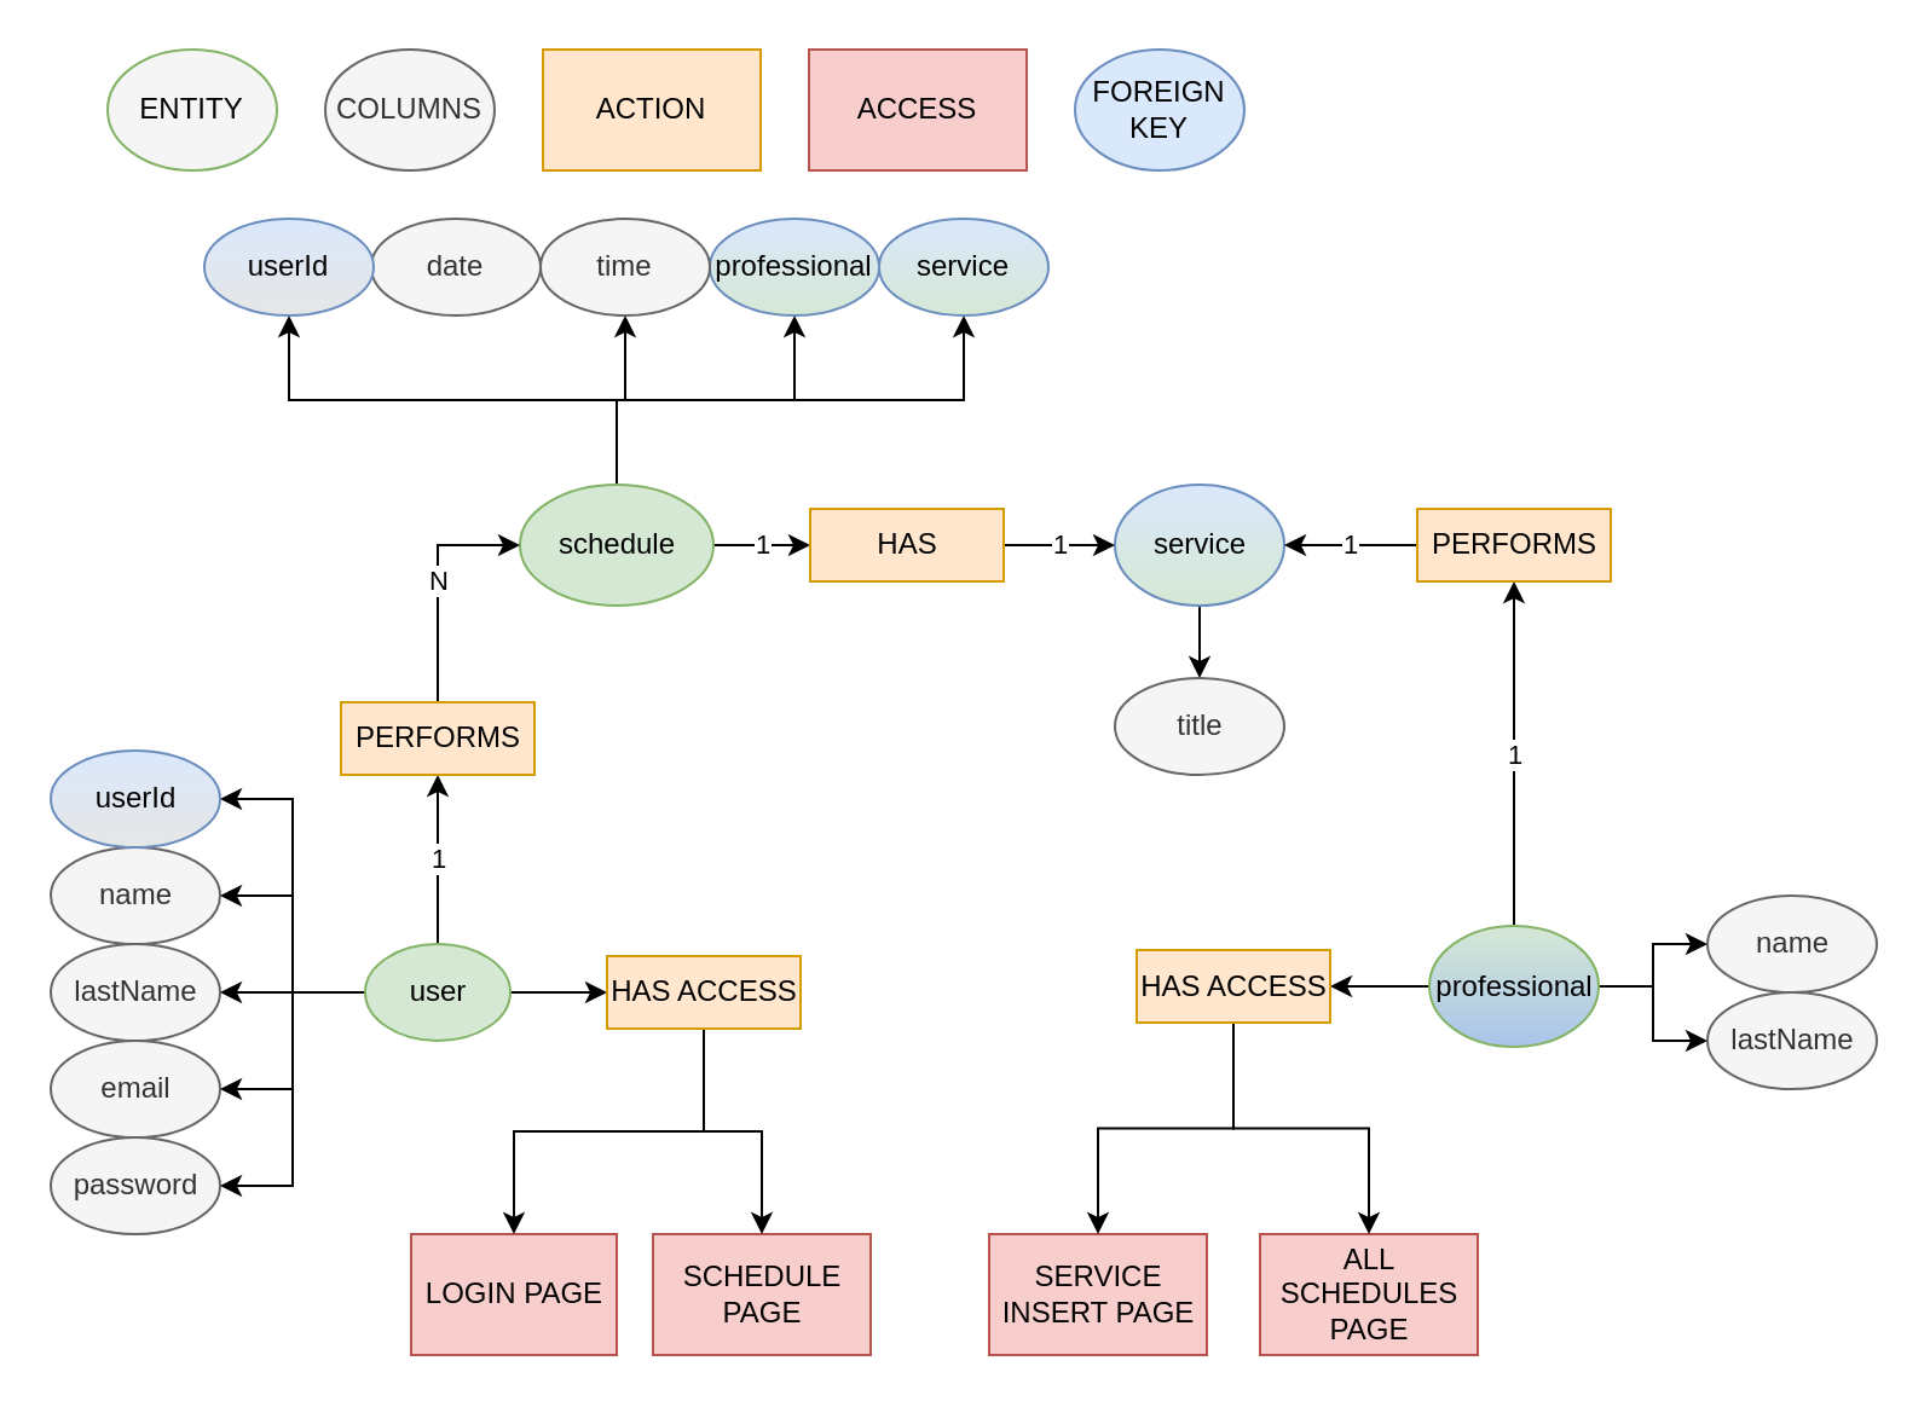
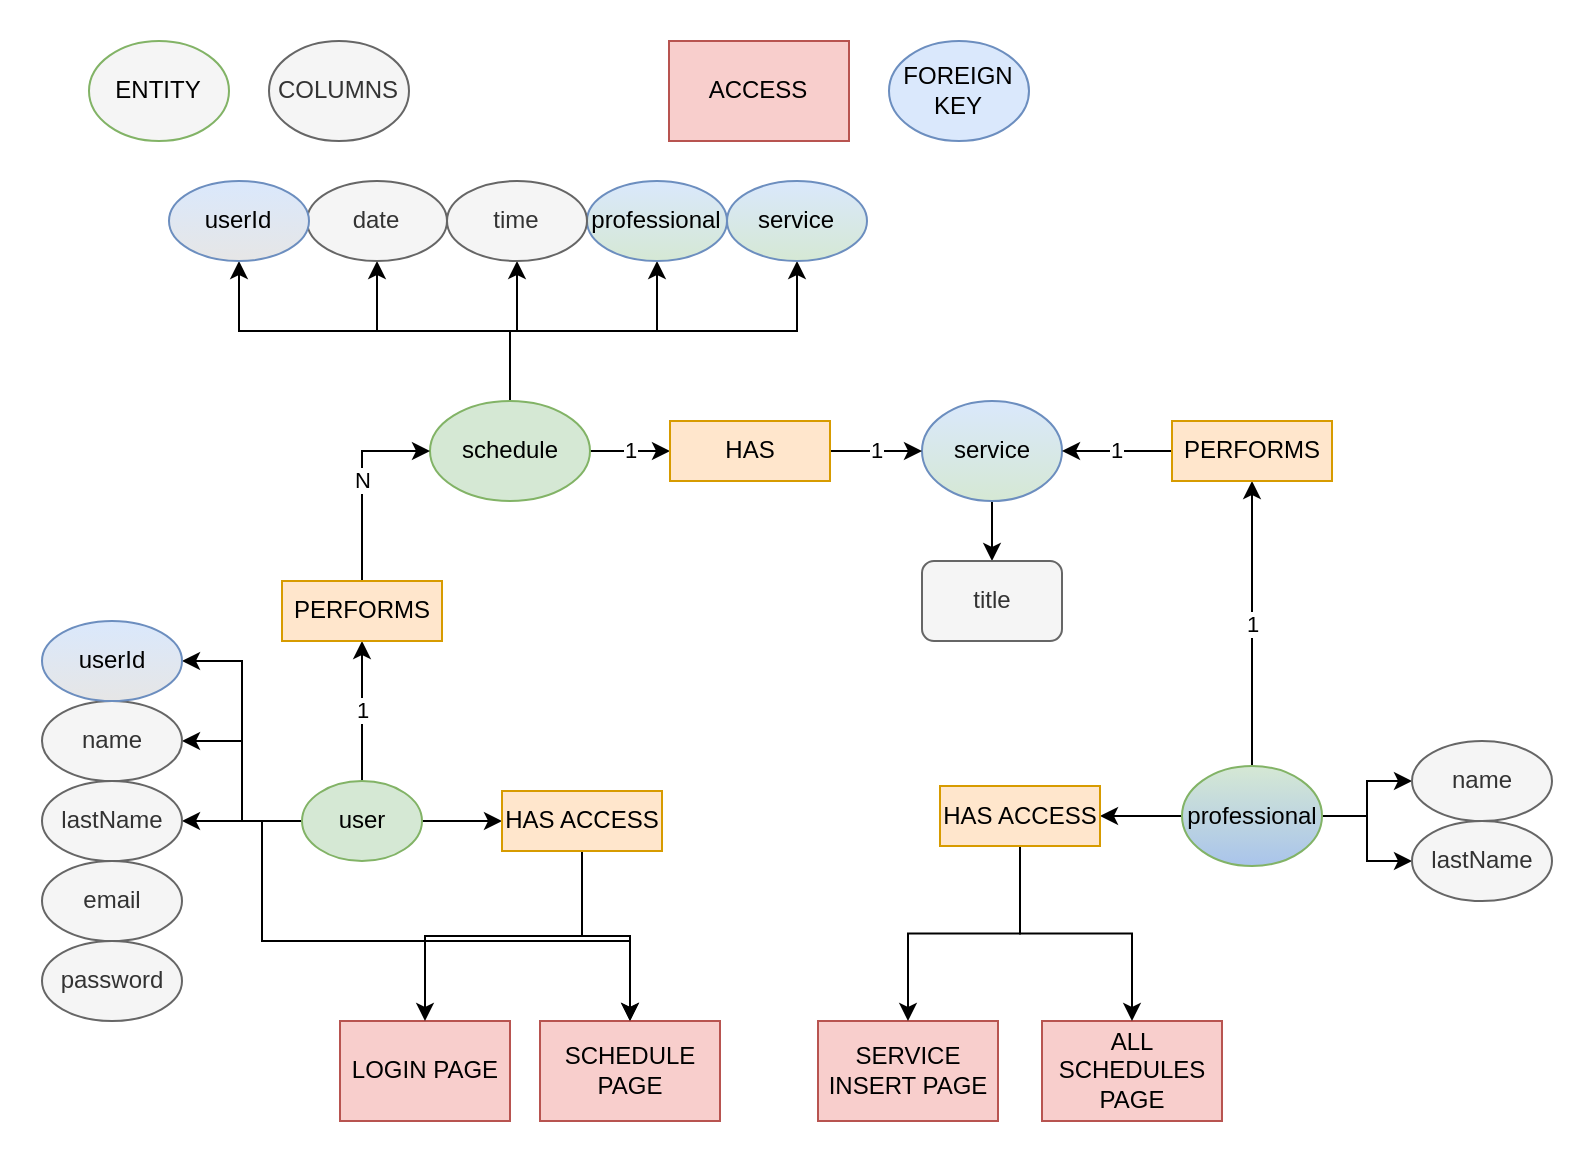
  <mxCell id="0" />
  <mxCell id="1" parent="0" />
  <mxCell id="2" value="1" style="edgeStyle=orthogonalEdgeStyle;rounded=0;orthogonalLoop=1;jettySize=auto;html=1;exitX=0.5;exitY=0;exitDx=0;exitDy=0;entryX=0.5;entryY=1;entryDx=0;entryDy=0;" edge="1" parent="1" source="9" target="18"><mxGeometry relative="1" as="geometry" /></mxCell>
  <mxCell id="3" style="edgeStyle=orthogonalEdgeStyle;rounded=0;orthogonalLoop=1;jettySize=auto;html=1;exitX=0;exitY=0.5;exitDx=0;exitDy=0;entryX=1;entryY=0.5;entryDx=0;entryDy=0;" edge="1" parent="1" source="9" target="19"><mxGeometry relative="1" as="geometry" /></mxCell>
  <mxCell id="4" style="edgeStyle=orthogonalEdgeStyle;rounded=0;orthogonalLoop=1;jettySize=auto;html=1;exitX=0;exitY=0.5;exitDx=0;exitDy=0;entryX=1;entryY=0.5;entryDx=0;entryDy=0;" edge="1" parent="1" source="9" target="20"><mxGeometry relative="1" as="geometry" /></mxCell>
- <mxCell id="5" style="edgeStyle=orthogonalEdgeStyle;rounded=0;orthogonalLoop=1;jettySize=auto;html=1;exitX=0;exitY=0.5;exitDx=0;exitDy=0;entryX=1;entryY=0.5;entryDx=0;entryDy=0;" edge="1" parent="1" source="9" target="21"><mxGeometry relative="1" as="geometry" /></mxCell>
- <mxCell id="6" style="edgeStyle=orthogonalEdgeStyle;rounded=0;orthogonalLoop=1;jettySize=auto;html=1;exitX=0;exitY=0.5;exitDx=0;exitDy=0;entryX=1;entryY=0.5;entryDx=0;entryDy=0;" edge="1" parent="1" source="9" target="22"><mxGeometry relative="1" as="geometry" /></mxCell>
+ <mxCell id="5" style="edgeStyle=orthogonalEdgeStyle;rounded=0;orthogonalLoop=1;jettySize=auto;html=1;exitX=0;exitY=0.5;exitDx=0;exitDy=0;" edge="1" parent="1" source="9" target="45"><mxGeometry relative="1" as="geometry" /></mxCell>
  <mxCell id="7" style="edgeStyle=orthogonalEdgeStyle;rounded=0;orthogonalLoop=1;jettySize=auto;html=1;exitX=1;exitY=0.5;exitDx=0;exitDy=0;entryX=0;entryY=0.5;entryDx=0;entryDy=0;" edge="1" parent="1" source="9" target="50"><mxGeometry relative="1" as="geometry" /></mxCell>
  <mxCell id="8" style="edgeStyle=orthogonalEdgeStyle;rounded=0;orthogonalLoop=1;jettySize=auto;html=1;exitX=0;exitY=0.5;exitDx=0;exitDy=0;entryX=1;entryY=0.5;entryDx=0;entryDy=0;" edge="1" parent="1" source="9" target="55"><mxGeometry relative="1" as="geometry" /></mxCell>
  <mxCell id="9" value="user" style="ellipse;whiteSpace=wrap;html=1;fillColor=#d5e8d4;strokeColor=#82b366;" vertex="1" parent="1"><mxGeometry x="150.5" y="390" width="60" height="40" as="geometry" /></mxCell>
+ <mxCell id="10" style="edgeStyle=orthogonalEdgeStyle;rounded=0;orthogonalLoop=1;jettySize=auto;html=1;exitX=0.5;exitY=0;exitDx=0;exitDy=0;entryX=0.5;entryY=1;entryDx=0;entryDy=0;" edge="1" parent="1" source="16" target="23"><mxGeometry relative="1" as="geometry" /></mxCell>
  <mxCell id="11" style="edgeStyle=orthogonalEdgeStyle;rounded=0;orthogonalLoop=1;jettySize=auto;html=1;exitX=0.5;exitY=0;exitDx=0;exitDy=0;entryX=0.5;entryY=1;entryDx=0;entryDy=0;" edge="1" parent="1" source="16" target="26"><mxGeometry relative="1" as="geometry" /></mxCell>
  <mxCell id="12" style="edgeStyle=orthogonalEdgeStyle;rounded=0;orthogonalLoop=1;jettySize=auto;html=1;exitX=0.5;exitY=0;exitDx=0;exitDy=0;entryX=0.5;entryY=1;entryDx=0;entryDy=0;" edge="1" parent="1" source="16" target="40"><mxGeometry relative="1" as="geometry" /></mxCell>
  <mxCell id="13" value="1" style="edgeStyle=orthogonalEdgeStyle;rounded=0;orthogonalLoop=1;jettySize=auto;html=1;exitX=1;exitY=0.5;exitDx=0;exitDy=0;entryX=0;entryY=0.5;entryDx=0;entryDy=0;" edge="1" parent="1" source="16" target="42"><mxGeometry relative="1" as="geometry" /></mxCell>
  <mxCell id="14" style="edgeStyle=orthogonalEdgeStyle;rounded=0;orthogonalLoop=1;jettySize=auto;html=1;exitX=0.5;exitY=0;exitDx=0;exitDy=0;entryX=0.5;entryY=1;entryDx=0;entryDy=0;" edge="1" parent="1" source="16" target="54"><mxGeometry relative="1" as="geometry" /></mxCell>
  <mxCell id="15" style="edgeStyle=orthogonalEdgeStyle;rounded=0;orthogonalLoop=1;jettySize=auto;html=1;exitX=0.5;exitY=0;exitDx=0;exitDy=0;entryX=0.5;entryY=1;entryDx=0;entryDy=0;" edge="1" parent="1" source="16" target="57"><mxGeometry relative="1" as="geometry" /></mxCell>
  <mxCell id="16" value="schedule" style="ellipse;whiteSpace=wrap;html=1;fillColor=#d5e8d4;strokeColor=#82b366;" vertex="1" parent="1"><mxGeometry x="214.5" y="200" width="80" height="50" as="geometry" /></mxCell>
  <mxCell id="17" value="N" style="edgeStyle=orthogonalEdgeStyle;rounded=0;orthogonalLoop=1;jettySize=auto;html=1;exitX=0.5;exitY=0;exitDx=0;exitDy=0;entryX=0;entryY=0.5;entryDx=0;entryDy=0;" edge="1" parent="1" source="18" target="16"><mxGeometry relative="1" as="geometry" /></mxCell>
  <mxCell id="18" value="PERFORMS" style="rounded=0;whiteSpace=wrap;html=1;fillColor=#ffe6cc;strokeColor=#d79b00;" vertex="1" parent="1"><mxGeometry x="140.5" y="290" width="80" height="30" as="geometry" /></mxCell>
  <mxCell id="19" value="name" style="ellipse;whiteSpace=wrap;html=1;fillColor=#f5f5f5;fontColor=#333333;strokeColor=#666666;" vertex="1" parent="1"><mxGeometry x="20.5" y="350" width="70" height="40" as="geometry" /></mxCell>
  <mxCell id="20" value="lastName" style="ellipse;whiteSpace=wrap;html=1;fillColor=#f5f5f5;fontColor=#333333;strokeColor=#666666;" vertex="1" parent="1"><mxGeometry x="20.5" y="390" width="70" height="40" as="geometry" /></mxCell>
  <mxCell id="21" value="email" style="ellipse;whiteSpace=wrap;html=1;fillColor=#f5f5f5;fontColor=#333333;strokeColor=#666666;" vertex="1" parent="1"><mxGeometry x="20.5" y="430" width="70" height="40" as="geometry" /></mxCell>
  <mxCell id="22" value="password" style="ellipse;whiteSpace=wrap;html=1;fillColor=#f5f5f5;fontColor=#333333;strokeColor=#666666;" vertex="1" parent="1"><mxGeometry x="20.5" y="470" width="70" height="40" as="geometry" /></mxCell>
  <mxCell id="23" value="date" style="ellipse;whiteSpace=wrap;html=1;fillColor=#f5f5f5;fontColor=#333333;strokeColor=#666666;" vertex="1" parent="1"><mxGeometry x="153" y="90" width="70" height="40" as="geometry" /></mxCell>
  <mxCell id="24" style="edgeStyle=orthogonalEdgeStyle;rounded=0;orthogonalLoop=1;jettySize=auto;html=1;exitX=0.5;exitY=1;exitDx=0;exitDy=0;entryX=0.5;entryY=0;entryDx=0;entryDy=0;" edge="1" parent="1" source="25" target="37"><mxGeometry relative="1" as="geometry" /></mxCell>
  <mxCell id="25" value="service" style="ellipse;whiteSpace=wrap;html=1;fillColor=#dae8fc;strokeColor=#6c8ebf;gradientColor=#D5E8D4;" vertex="1" parent="1"><mxGeometry x="460.5" y="200" width="70" height="50" as="geometry" /></mxCell>
  <mxCell id="26" value="professional" style="ellipse;whiteSpace=wrap;html=1;fillColor=#dae8fc;strokeColor=#6c8ebf;gradientColor=#D5E8D4;" vertex="1" parent="1"><mxGeometry x="293" y="90" width="70" height="40" as="geometry" /></mxCell>
  <mxCell id="27" value="1" style="edgeStyle=orthogonalEdgeStyle;rounded=0;orthogonalLoop=1;jettySize=auto;html=1;exitX=0.5;exitY=0;exitDx=0;exitDy=0;entryX=0.5;entryY=1;entryDx=0;entryDy=0;" edge="1" parent="1" source="31" target="39"><mxGeometry relative="1" as="geometry" /></mxCell>
  <mxCell id="28" style="edgeStyle=orthogonalEdgeStyle;rounded=0;orthogonalLoop=1;jettySize=auto;html=1;exitX=1;exitY=0.5;exitDx=0;exitDy=0;" edge="1" parent="1" source="31" target="35"><mxGeometry relative="1" as="geometry" /></mxCell>
  <mxCell id="29" style="edgeStyle=orthogonalEdgeStyle;rounded=0;orthogonalLoop=1;jettySize=auto;html=1;exitX=1;exitY=0.5;exitDx=0;exitDy=0;" edge="1" parent="1" source="31" target="36"><mxGeometry relative="1" as="geometry" /></mxCell>
  <mxCell id="30" style="edgeStyle=orthogonalEdgeStyle;rounded=0;orthogonalLoop=1;jettySize=auto;html=1;exitX=0;exitY=0.5;exitDx=0;exitDy=0;" edge="1" parent="1" source="31" target="53"><mxGeometry relative="1" as="geometry" /></mxCell>
  <mxCell id="31" value="professional" style="ellipse;whiteSpace=wrap;html=1;fillColor=#d5e8d4;strokeColor=#82b366;gradientColor=#A9C4EB;" vertex="1" parent="1"><mxGeometry x="590.5" y="382.5" width="70" height="50" as="geometry" /></mxCell>
  <mxCell id="32" value="ENTITY" style="ellipse;whiteSpace=wrap;html=1;fillColor=#f5f5f5;strokeColor=#82b366;" vertex="1" parent="1"><mxGeometry x="44" y="20" width="70" height="50" as="geometry" /></mxCell>
  <mxCell id="33" value="COLUMNS" style="ellipse;whiteSpace=wrap;html=1;fillColor=#f5f5f5;fontColor=#333333;strokeColor=#666666;" vertex="1" parent="1"><mxGeometry x="134" y="20" width="70" height="50" as="geometry" /></mxCell>
- <mxCell id="34" value="ACTION" style="rounded=0;whiteSpace=wrap;html=1;fillColor=#ffe6cc;strokeColor=#d79b00;" vertex="1" parent="1"><mxGeometry x="224" y="20" width="90" height="50" as="geometry" /></mxCell>
  <mxCell id="35" value="name" style="ellipse;whiteSpace=wrap;html=1;fillColor=#f5f5f5;fontColor=#333333;strokeColor=#666666;" vertex="1" parent="1"><mxGeometry x="705.5" y="370" width="70" height="40" as="geometry" /></mxCell>
  <mxCell id="36" value="lastName" style="ellipse;whiteSpace=wrap;html=1;fillColor=#f5f5f5;fontColor=#333333;strokeColor=#666666;" vertex="1" parent="1"><mxGeometry x="705.5" y="410" width="70" height="40" as="geometry" /></mxCell>
- <mxCell id="37" value="title" style="ellipse;whiteSpace=wrap;html=1;fillColor=#f5f5f5;fontColor=#333333;strokeColor=#666666;" vertex="1" parent="1"><mxGeometry x="460.5" y="280" width="70" height="40" as="geometry" /></mxCell>
+ <mxCell id="37" value="title" style="whiteSpace=wrap;html=1;fillColor=#f5f5f5;fontColor=#333333;strokeColor=#666666;rounded=1;" vertex="1" parent="1"><mxGeometry x="460.5" y="280" width="70" height="40" as="geometry" /></mxCell>
  <mxCell id="38" value="1" style="edgeStyle=orthogonalEdgeStyle;rounded=0;orthogonalLoop=1;jettySize=auto;html=1;exitX=0;exitY=0.5;exitDx=0;exitDy=0;entryX=1;entryY=0.5;entryDx=0;entryDy=0;" edge="1" parent="1" source="39" target="25"><mxGeometry relative="1" as="geometry" /></mxCell>
  <mxCell id="39" value="PERFORMS" style="rounded=0;whiteSpace=wrap;html=1;fillColor=#ffe6cc;strokeColor=#d79b00;" vertex="1" parent="1"><mxGeometry x="585.5" y="210" width="80" height="30" as="geometry" /></mxCell>
  <mxCell id="40" value="time" style="ellipse;whiteSpace=wrap;html=1;fillColor=#f5f5f5;fontColor=#333333;strokeColor=#666666;" vertex="1" parent="1"><mxGeometry x="223" y="90" width="70" height="40" as="geometry" /></mxCell>
  <mxCell id="41" value="1" style="edgeStyle=orthogonalEdgeStyle;rounded=0;orthogonalLoop=1;jettySize=auto;html=1;exitX=1;exitY=0.5;exitDx=0;exitDy=0;entryX=0;entryY=0.5;entryDx=0;entryDy=0;" edge="1" parent="1" source="42" target="25"><mxGeometry relative="1" as="geometry" /></mxCell>
  <mxCell id="42" value="HAS" style="rounded=0;whiteSpace=wrap;html=1;fillColor=#ffe6cc;strokeColor=#d79b00;" vertex="1" parent="1"><mxGeometry x="334.5" y="210" width="80" height="30" as="geometry" /></mxCell>
  <mxCell id="43" value="ACCESS" style="rounded=0;whiteSpace=wrap;html=1;fillColor=#f8cecc;strokeColor=#b85450;" vertex="1" parent="1"><mxGeometry x="334" y="20" width="90" height="50" as="geometry" /></mxCell>
  <mxCell id="44" value="LOGIN PAGE" style="rounded=0;whiteSpace=wrap;html=1;fillColor=#f8cecc;strokeColor=#b85450;" vertex="1" parent="1"><mxGeometry x="169.5" y="510" width="85" height="50" as="geometry" /></mxCell>
  <mxCell id="45" value="SCHEDULE PAGE" style="rounded=0;whiteSpace=wrap;html=1;fillColor=#f8cecc;strokeColor=#b85450;" vertex="1" parent="1"><mxGeometry x="269.5" y="510" width="90" height="50" as="geometry" /></mxCell>
  <mxCell id="46" value="SERVICE INSERT PAGE" style="rounded=0;whiteSpace=wrap;html=1;fillColor=#f8cecc;strokeColor=#b85450;" vertex="1" parent="1"><mxGeometry x="408.5" y="510" width="90" height="50" as="geometry" /></mxCell>
  <mxCell id="47" value="ALL SCHEDULES PAGE" style="rounded=0;whiteSpace=wrap;html=1;fillColor=#f8cecc;strokeColor=#b85450;" vertex="1" parent="1"><mxGeometry x="520.5" y="510" width="90" height="50" as="geometry" /></mxCell>
  <mxCell id="48" style="edgeStyle=orthogonalEdgeStyle;rounded=0;orthogonalLoop=1;jettySize=auto;html=1;exitX=0.5;exitY=1;exitDx=0;exitDy=0;entryX=0.5;entryY=0;entryDx=0;entryDy=0;" edge="1" parent="1" source="50" target="44"><mxGeometry relative="1" as="geometry" /></mxCell>
  <mxCell id="49" style="edgeStyle=orthogonalEdgeStyle;rounded=0;orthogonalLoop=1;jettySize=auto;html=1;exitX=0.5;exitY=1;exitDx=0;exitDy=0;entryX=0.5;entryY=0;entryDx=0;entryDy=0;" edge="1" parent="1" source="50" target="45"><mxGeometry relative="1" as="geometry" /></mxCell>
  <mxCell id="50" value="HAS ACCESS" style="rounded=0;whiteSpace=wrap;html=1;fillColor=#ffe6cc;strokeColor=#d79b00;" vertex="1" parent="1"><mxGeometry x="250.5" y="395" width="80" height="30" as="geometry" /></mxCell>
  <mxCell id="51" style="edgeStyle=orthogonalEdgeStyle;rounded=0;orthogonalLoop=1;jettySize=auto;html=1;exitX=0.5;exitY=1;exitDx=0;exitDy=0;entryX=0.5;entryY=0;entryDx=0;entryDy=0;" edge="1" parent="1" source="53" target="47"><mxGeometry relative="1" as="geometry" /></mxCell>
  <mxCell id="52" style="edgeStyle=orthogonalEdgeStyle;rounded=0;orthogonalLoop=1;jettySize=auto;html=1;exitX=0.5;exitY=1;exitDx=0;exitDy=0;entryX=0.5;entryY=0;entryDx=0;entryDy=0;" edge="1" parent="1" source="53" target="46"><mxGeometry relative="1" as="geometry" /></mxCell>
  <mxCell id="53" value="HAS ACCESS" style="rounded=0;whiteSpace=wrap;html=1;fillColor=#ffe6cc;strokeColor=#d79b00;" vertex="1" parent="1"><mxGeometry x="469.5" y="392.5" width="80" height="30" as="geometry" /></mxCell>
  <mxCell id="54" value="userId" style="ellipse;whiteSpace=wrap;html=1;fillColor=#dae8fc;strokeColor=#6c8ebf;gradientColor=#E6E6E6;" vertex="1" parent="1"><mxGeometry x="84" y="90" width="70" height="40" as="geometry" /></mxCell>
  <mxCell id="55" value="userId" style="ellipse;whiteSpace=wrap;html=1;fillColor=#dae8fc;strokeColor=#6c8ebf;gradientColor=#E6E6E6;" vertex="1" parent="1"><mxGeometry x="20.5" y="310" width="70" height="40" as="geometry" /></mxCell>
  <mxCell id="56" value="FOREIGN KEY" style="ellipse;whiteSpace=wrap;html=1;fillColor=#dae8fc;strokeColor=#6c8ebf;" vertex="1" parent="1"><mxGeometry x="444" y="20" width="70" height="50" as="geometry" /></mxCell>
  <mxCell id="57" value="service" style="ellipse;whiteSpace=wrap;html=1;fillColor=#dae8fc;strokeColor=#6c8ebf;gradientColor=#D5E8D4;" vertex="1" parent="1"><mxGeometry x="363" y="90" width="70" height="40" as="geometry" /></mxCell>
